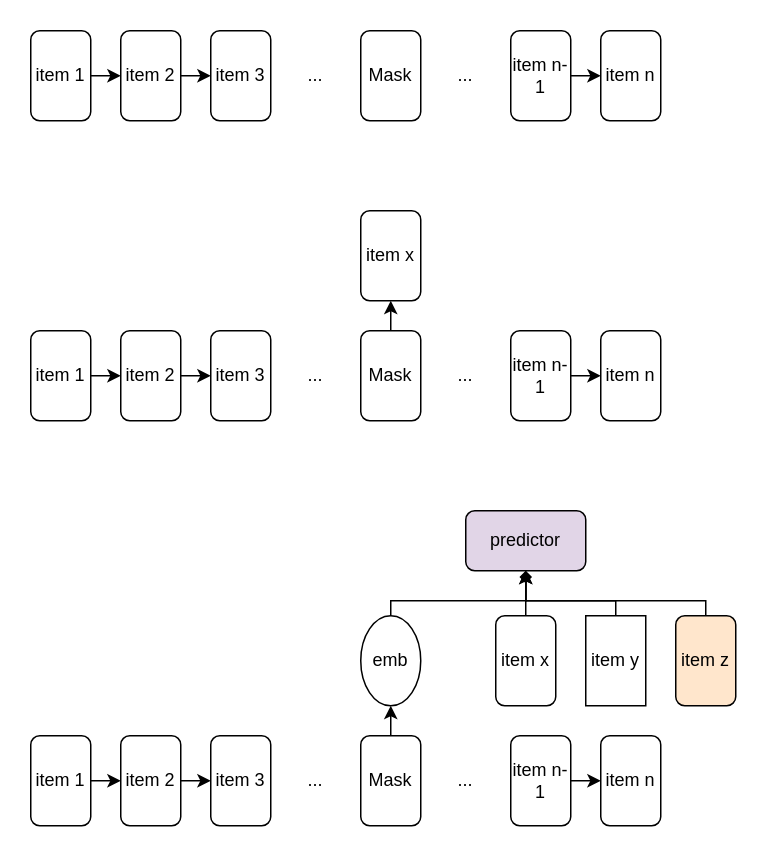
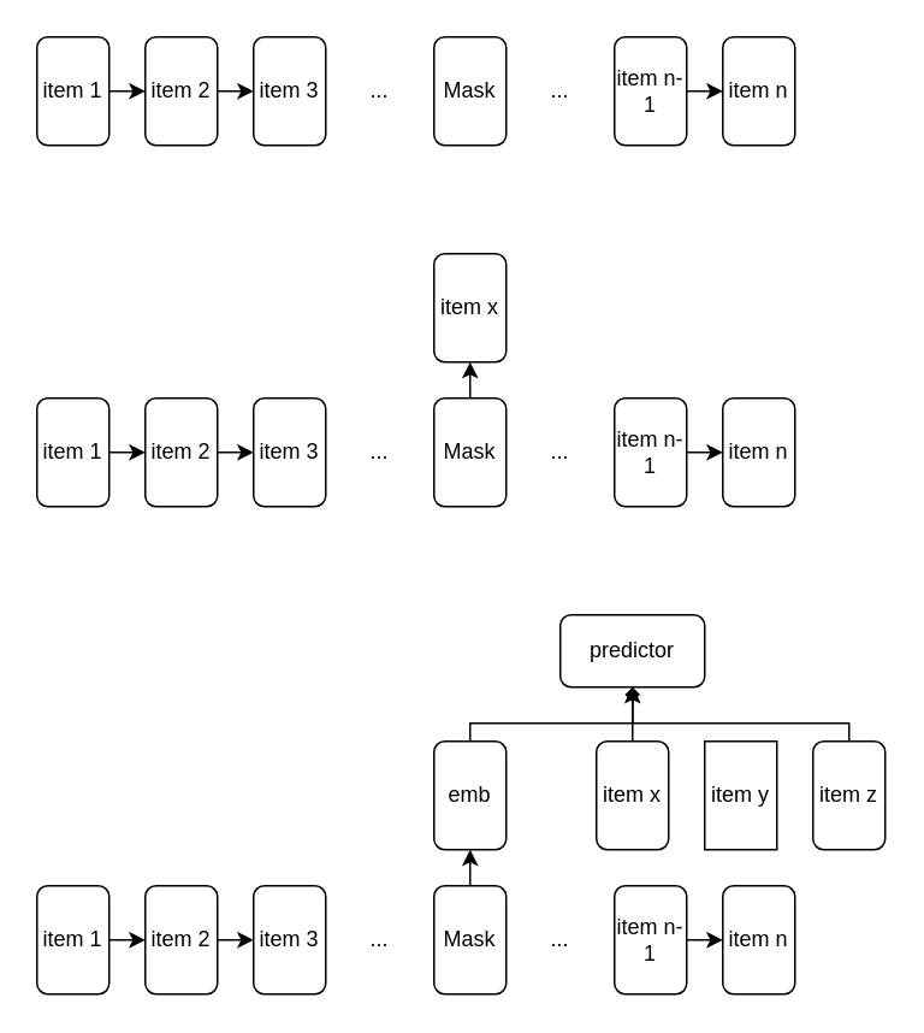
  <mxCell id="0" />
  <mxCell id="1" parent="0" />
  <mxCell id="2" style="edgeStyle=orthogonalEdgeStyle;rounded=0;orthogonalLoop=1;jettySize=auto;html=1;exitX=1;exitY=0.5;exitDx=0;exitDy=0;entryX=0;entryY=0.5;entryDx=0;entryDy=0;" edge="1" parent="1" source="3" target="5"><mxGeometry relative="1" as="geometry" /></mxCell>
  <mxCell id="3" value="item 1" style="rounded=1;whiteSpace=wrap;html=1;" vertex="1" parent="1"><mxGeometry x="20" y="20" width="40" height="60" as="geometry" /></mxCell>
  <mxCell id="4" style="edgeStyle=orthogonalEdgeStyle;rounded=0;orthogonalLoop=1;jettySize=auto;html=1;exitX=1;exitY=0.5;exitDx=0;exitDy=0;entryX=0;entryY=0.5;entryDx=0;entryDy=0;" edge="1" parent="1" source="5" target="6"><mxGeometry relative="1" as="geometry" /></mxCell>
  <mxCell id="5" value="&lt;span&gt;item 2&lt;/span&gt;" style="rounded=1;whiteSpace=wrap;html=1;" vertex="1" parent="1"><mxGeometry x="80" y="20" width="40" height="60" as="geometry" /></mxCell>
  <mxCell id="6" value="&lt;span&gt;item 3&lt;/span&gt;" style="rounded=1;whiteSpace=wrap;html=1;" vertex="1" parent="1"><mxGeometry x="140" y="20" width="40" height="60" as="geometry" /></mxCell>
  <mxCell id="7" value="Mask" style="rounded=1;whiteSpace=wrap;html=1;" vertex="1" parent="1"><mxGeometry x="240" y="20" width="40" height="60" as="geometry" /></mxCell>
  <mxCell id="8" value="..." style="text;html=1;strokeColor=none;fillColor=none;align=center;verticalAlign=middle;whiteSpace=wrap;rounded=0;" vertex="1" parent="1"><mxGeometry x="180" y="35" width="60" height="30" as="geometry" /></mxCell>
  <mxCell id="9" style="edgeStyle=orthogonalEdgeStyle;rounded=0;orthogonalLoop=1;jettySize=auto;html=1;exitX=1;exitY=0.5;exitDx=0;exitDy=0;entryX=0;entryY=0.5;entryDx=0;entryDy=0;" edge="1" parent="1" source="10" target="11"><mxGeometry relative="1" as="geometry" /></mxCell>
  <mxCell id="10" value="item n-1" style="rounded=1;whiteSpace=wrap;html=1;" vertex="1" parent="1"><mxGeometry x="340" y="20" width="40" height="60" as="geometry" /></mxCell>
  <mxCell id="11" value="&lt;span&gt;item n&lt;/span&gt;" style="rounded=1;whiteSpace=wrap;html=1;" vertex="1" parent="1"><mxGeometry x="400" y="20" width="40" height="60" as="geometry" /></mxCell>
  <mxCell id="12" value="..." style="text;html=1;strokeColor=none;fillColor=none;align=center;verticalAlign=middle;whiteSpace=wrap;rounded=0;" vertex="1" parent="1"><mxGeometry x="280" y="35" width="60" height="30" as="geometry" /></mxCell>
  <mxCell id="13" style="edgeStyle=orthogonalEdgeStyle;rounded=0;orthogonalLoop=1;jettySize=auto;html=1;exitX=1;exitY=0.5;exitDx=0;exitDy=0;entryX=0;entryY=0.5;entryDx=0;entryDy=0;" edge="1" parent="1" source="14" target="16"><mxGeometry relative="1" as="geometry" /></mxCell>
  <mxCell id="14" value="item 1" style="rounded=1;whiteSpace=wrap;html=1;" vertex="1" parent="1"><mxGeometry x="20" y="220" width="40" height="60" as="geometry" /></mxCell>
  <mxCell id="15" style="edgeStyle=orthogonalEdgeStyle;rounded=0;orthogonalLoop=1;jettySize=auto;html=1;exitX=1;exitY=0.5;exitDx=0;exitDy=0;entryX=0;entryY=0.5;entryDx=0;entryDy=0;" edge="1" parent="1" source="16" target="17"><mxGeometry relative="1" as="geometry" /></mxCell>
  <mxCell id="16" value="&lt;span&gt;item 2&lt;/span&gt;" style="rounded=1;whiteSpace=wrap;html=1;" vertex="1" parent="1"><mxGeometry x="80" y="220" width="40" height="60" as="geometry" /></mxCell>
  <mxCell id="17" value="&lt;span&gt;item 3&lt;/span&gt;" style="rounded=1;whiteSpace=wrap;html=1;" vertex="1" parent="1"><mxGeometry x="140" y="220" width="40" height="60" as="geometry" /></mxCell>
  <mxCell id="18" style="edgeStyle=orthogonalEdgeStyle;rounded=0;orthogonalLoop=1;jettySize=auto;html=1;exitX=0.5;exitY=0;exitDx=0;exitDy=0;entryX=0.5;entryY=1;entryDx=0;entryDy=0;" edge="1" parent="1" source="19" target="25"><mxGeometry relative="1" as="geometry" /></mxCell>
  <mxCell id="19" value="Mask" style="rounded=1;whiteSpace=wrap;html=1;" vertex="1" parent="1"><mxGeometry x="240" y="220" width="40" height="60" as="geometry" /></mxCell>
  <mxCell id="20" value="..." style="text;html=1;strokeColor=none;fillColor=none;align=center;verticalAlign=middle;whiteSpace=wrap;rounded=0;" vertex="1" parent="1"><mxGeometry x="180" y="235" width="60" height="30" as="geometry" /></mxCell>
  <mxCell id="21" style="edgeStyle=orthogonalEdgeStyle;rounded=0;orthogonalLoop=1;jettySize=auto;html=1;exitX=1;exitY=0.5;exitDx=0;exitDy=0;entryX=0;entryY=0.5;entryDx=0;entryDy=0;" edge="1" parent="1" source="22" target="23"><mxGeometry relative="1" as="geometry" /></mxCell>
  <mxCell id="22" value="item n-1" style="rounded=1;whiteSpace=wrap;html=1;" vertex="1" parent="1"><mxGeometry x="340" y="220" width="40" height="60" as="geometry" /></mxCell>
  <mxCell id="23" value="&lt;span&gt;item n&lt;/span&gt;" style="rounded=1;whiteSpace=wrap;html=1;" vertex="1" parent="1"><mxGeometry x="400" y="220" width="40" height="60" as="geometry" /></mxCell>
  <mxCell id="24" value="..." style="text;html=1;strokeColor=none;fillColor=none;align=center;verticalAlign=middle;whiteSpace=wrap;rounded=0;" vertex="1" parent="1"><mxGeometry x="280" y="235" width="60" height="30" as="geometry" /></mxCell>
  <mxCell id="25" value="item x" style="rounded=1;whiteSpace=wrap;html=1;" vertex="1" parent="1"><mxGeometry x="240" y="140" width="40" height="60" as="geometry" /></mxCell>
  <mxCell id="26" style="edgeStyle=orthogonalEdgeStyle;rounded=0;orthogonalLoop=1;jettySize=auto;html=1;exitX=1;exitY=0.5;exitDx=0;exitDy=0;entryX=0;entryY=0.5;entryDx=0;entryDy=0;" edge="1" parent="1" source="27" target="29"><mxGeometry relative="1" as="geometry" /></mxCell>
  <mxCell id="27" value="item 1" style="rounded=1;whiteSpace=wrap;html=1;" vertex="1" parent="1"><mxGeometry x="20" y="490" width="40" height="60" as="geometry" /></mxCell>
  <mxCell id="28" style="edgeStyle=orthogonalEdgeStyle;rounded=0;orthogonalLoop=1;jettySize=auto;html=1;exitX=1;exitY=0.5;exitDx=0;exitDy=0;entryX=0;entryY=0.5;entryDx=0;entryDy=0;" edge="1" parent="1" source="29" target="30"><mxGeometry relative="1" as="geometry" /></mxCell>
  <mxCell id="29" value="&lt;span&gt;item 2&lt;/span&gt;" style="rounded=1;whiteSpace=wrap;html=1;" vertex="1" parent="1"><mxGeometry x="80" y="490" width="40" height="60" as="geometry" /></mxCell>
  <mxCell id="30" value="&lt;span&gt;item 3&lt;/span&gt;" style="rounded=1;whiteSpace=wrap;html=1;" vertex="1" parent="1"><mxGeometry x="140" y="490" width="40" height="60" as="geometry" /></mxCell>
  <mxCell id="31" style="edgeStyle=orthogonalEdgeStyle;rounded=0;orthogonalLoop=1;jettySize=auto;html=1;exitX=0.5;exitY=0;exitDx=0;exitDy=0;entryX=0.5;entryY=1;entryDx=0;entryDy=0;" edge="1" parent="1" source="32" target="39"><mxGeometry relative="1" as="geometry" /></mxCell>
  <mxCell id="32" value="Mask" style="rounded=1;whiteSpace=wrap;html=1;" vertex="1" parent="1"><mxGeometry x="240" y="490" width="40" height="60" as="geometry" /></mxCell>
  <mxCell id="33" value="..." style="text;html=1;strokeColor=none;fillColor=none;align=center;verticalAlign=middle;whiteSpace=wrap;rounded=0;" vertex="1" parent="1"><mxGeometry x="180" y="505" width="60" height="30" as="geometry" /></mxCell>
  <mxCell id="34" style="edgeStyle=orthogonalEdgeStyle;rounded=0;orthogonalLoop=1;jettySize=auto;html=1;exitX=1;exitY=0.5;exitDx=0;exitDy=0;entryX=0;entryY=0.5;entryDx=0;entryDy=0;" edge="1" parent="1" source="35" target="36"><mxGeometry relative="1" as="geometry" /></mxCell>
  <mxCell id="35" value="item n-1" style="rounded=1;whiteSpace=wrap;html=1;" vertex="1" parent="1"><mxGeometry x="340" y="490" width="40" height="60" as="geometry" /></mxCell>
  <mxCell id="36" value="&lt;span&gt;item n&lt;/span&gt;" style="rounded=1;whiteSpace=wrap;html=1;" vertex="1" parent="1"><mxGeometry x="400" y="490" width="40" height="60" as="geometry" /></mxCell>
  <mxCell id="37" value="..." style="text;html=1;strokeColor=none;fillColor=none;align=center;verticalAlign=middle;whiteSpace=wrap;rounded=0;" vertex="1" parent="1"><mxGeometry x="280" y="505" width="60" height="30" as="geometry" /></mxCell>
  <mxCell id="38" style="edgeStyle=orthogonalEdgeStyle;rounded=0;orthogonalLoop=1;jettySize=auto;html=1;exitX=0.5;exitY=0;exitDx=0;exitDy=0;entryX=0.5;entryY=1;entryDx=0;entryDy=0;endArrow=diamond;" edge="1" parent="1" source="39" target="46"><mxGeometry relative="1" as="geometry"><Array as="points"><mxPoint x="260" y="400" /><mxPoint x="350" y="400" /></Array></mxGeometry></mxCell>
- <mxCell id="39" value="emb" style="ellipse;whiteSpace=wrap;html=1;" vertex="1" parent="1"><mxGeometry x="240" y="410" width="40" height="60" as="geometry" /></mxCell>
+ <mxCell id="39" value="emb" style="rounded=1;whiteSpace=wrap;html=1;" vertex="1" parent="1"><mxGeometry x="240" y="410" width="40" height="60" as="geometry" /></mxCell>
  <mxCell id="40" style="edgeStyle=orthogonalEdgeStyle;rounded=0;orthogonalLoop=1;jettySize=auto;html=1;exitX=0.5;exitY=0;exitDx=0;exitDy=0;entryX=0.5;entryY=1;entryDx=0;entryDy=0;" edge="1" parent="1" source="41" target="46"><mxGeometry relative="1" as="geometry" /></mxCell>
  <mxCell id="41" value="item x" style="rounded=1;whiteSpace=wrap;html=1;" vertex="1" parent="1"><mxGeometry x="330" y="410" width="40" height="60" as="geometry" /></mxCell>
- <mxCell id="42" style="edgeStyle=orthogonalEdgeStyle;rounded=0;orthogonalLoop=1;jettySize=auto;html=1;exitX=0.5;exitY=0;exitDx=0;exitDy=0;entryX=0.5;entryY=1;entryDx=0;entryDy=0;" edge="1" parent="1" source="43" target="46"><mxGeometry relative="1" as="geometry"><Array as="points"><mxPoint x="410" y="400" /><mxPoint x="350" y="400" /></Array></mxGeometry></mxCell>
  <mxCell id="43" value="item y" style="whiteSpace=wrap;html=1;rounded=0;" vertex="1" parent="1"><mxGeometry x="390" y="410" width="40" height="60" as="geometry" /></mxCell>
  <mxCell id="44" style="edgeStyle=orthogonalEdgeStyle;rounded=0;orthogonalLoop=1;jettySize=auto;html=1;exitX=0.5;exitY=0;exitDx=0;exitDy=0;entryX=0.5;entryY=1;entryDx=0;entryDy=0;endArrow=open;" edge="1" parent="1" source="45" target="46"><mxGeometry relative="1" as="geometry"><Array as="points"><mxPoint x="470" y="400" /><mxPoint x="350" y="400" /></Array></mxGeometry></mxCell>
- <mxCell id="45" value="item z" style="rounded=1;whiteSpace=wrap;html=1;fillColor=#ffe6cc;" vertex="1" parent="1"><mxGeometry x="450" y="410" width="40" height="60" as="geometry" /></mxCell>
- <mxCell id="46" value="predictor" style="rounded=1;whiteSpace=wrap;html=1;fillColor=#e1d5e7;" vertex="1" parent="1"><mxGeometry x="310" y="340" width="80" height="40" as="geometry" /></mxCell>
+ <mxCell id="45" value="item z" style="rounded=1;whiteSpace=wrap;html=1;" vertex="1" parent="1"><mxGeometry x="450" y="410" width="40" height="60" as="geometry" /></mxCell>
+ <mxCell id="46" value="predictor" style="rounded=1;whiteSpace=wrap;html=1;" vertex="1" parent="1"><mxGeometry x="310" y="340" width="80" height="40" as="geometry" /></mxCell>
